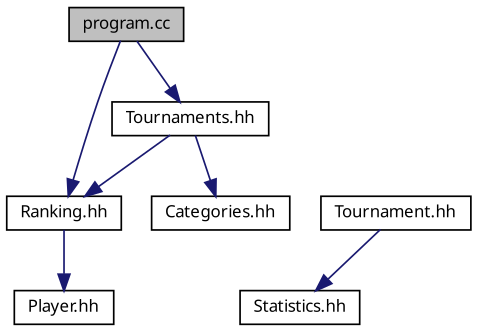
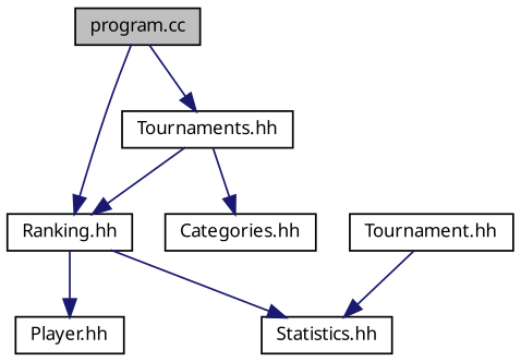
  digraph {
    fontname="Noto Sans"
    node [color=black fillcolor=white fontname="Noto Sans" fontsize=10 shape=record style=filled]
    edge [color=midnightblue fontname="Noto Sans" fontsize=10 labelfontname=FreeSans labelfontsize=10 style=solid]
    n1 [fillcolor=grey75 fontcolor=black height=0.2 label="program.cc" width=0.4]
    n2 [height=0.2 label="Tournaments.hh" width=0.4]
    n3 [height=0.2 label="Ranking.hh" width=0.4]
    n4 [height=0.2 label="Categories.hh" width=0.4]
    n5 [height=0.2 label="Statistics.hh" width=0.4]
    n6 [height=0.2 label="Player.hh" width=0.4]
    n7 [height=0.2 label="Tournament.hh" width=0.4]
    n1 -> n2
    n1 -> n3
    n2 -> n3
    n2 -> n4
+   n3 -> n5
    n3 -> n6
    n7 -> n5
  }
